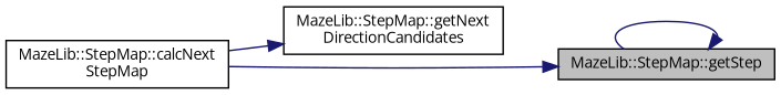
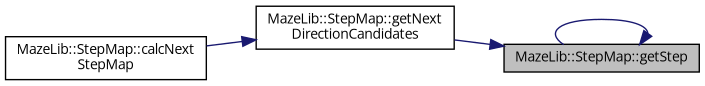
  digraph {
    fontname="Open Sans"
    rankdir=RL
    node [color=black fillcolor=white fontname="Open Sans" fontsize=10 shape=record style=filled]
    edge [color=midnightblue dir=back fontname="Open Sans" fontsize=10 labelfontname=Helvetica labelfontsize=10 style=solid]
    n1 [fillcolor=grey75 fontcolor=black height=0.2 label="MazeLib::StepMap::getStep" width=0.4]
    n2 [height=0.2 label="MazeLib::StepMap::getNext\lDirectionCandidates" width=0.4]
    n3 [height=0.2 label="MazeLib::StepMap::calcNext\lStepMap" width=0.4]
    n1 -> n1
-   n1 -> n3
+   n1 -> n2
    n2 -> n3
  }
